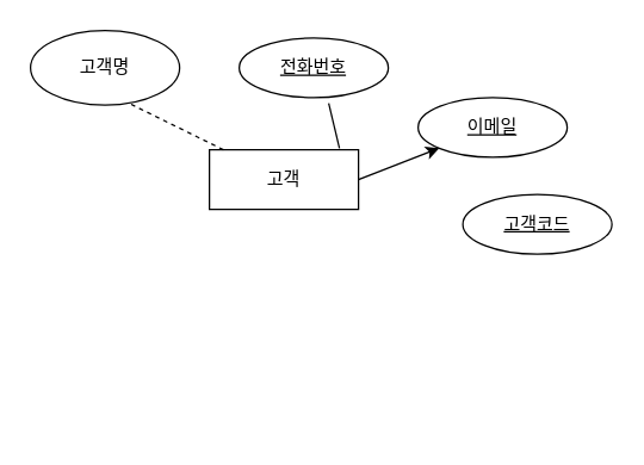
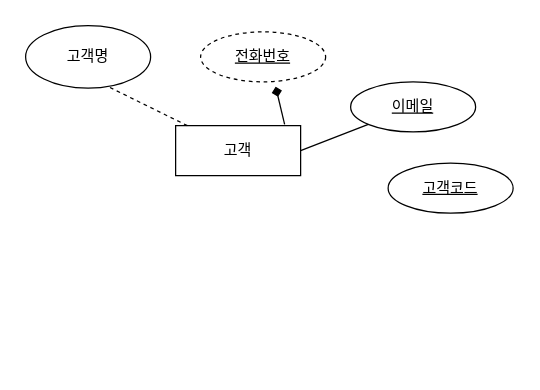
  <mxCell id="0" />
  <mxCell id="1" parent="0" />
  <mxCell id="2" style="edgeStyle=orthogonalEdgeStyle;rounded=0;orthogonalLoop=1;jettySize=auto;html=1;" edge="1" parent="1"><mxGeometry relative="1" as="geometry"><mxPoint x="150" y="290" as="targetPoint" /><mxPoint x="150" y="290" as="sourcePoint" /></mxGeometry></mxCell>
  <mxCell id="3" value="고객" style="whiteSpace=wrap;html=1;align=center;" vertex="1" parent="1"><mxGeometry x="140" y="100" width="100" height="40" as="geometry" /></mxCell>
- <mxCell id="4" value="전화번호" style="ellipse;whiteSpace=wrap;html=1;align=center;fontStyle=4;" vertex="1" parent="1"><mxGeometry x="160" y="25" width="100" height="40" as="geometry" /></mxCell>
- <mxCell id="5" value="" style="endArrow=none;html=1;rounded=0;entryX=0.6;entryY=1.095;entryDx=0;entryDy=0;entryPerimeter=0;exitX=0.872;exitY=-0.025;exitDx=0;exitDy=0;exitPerimeter=0;" edge="1" parent="1" source="3" target="4"><mxGeometry relative="1" as="geometry"><mxPoint x="170" y="200" as="sourcePoint" /><mxPoint x="330" y="200" as="targetPoint" /></mxGeometry></mxCell>
+ <mxCell id="4" value="전화번호" style="ellipse;whiteSpace=wrap;html=1;align=center;fontStyle=4;dashed=1;" vertex="1" parent="1"><mxGeometry x="160" y="25" width="100" height="40" as="geometry" /></mxCell>
+ <mxCell id="5" value="" style="endArrow=diamond;html=1;rounded=0;entryX=0.6;entryY=1.095;entryDx=0;entryDy=0;entryPerimeter=0;exitX=0.872;exitY=-0.025;exitDx=0;exitDy=0;exitPerimeter=0;" edge="1" parent="1" source="3" target="4"><mxGeometry relative="1" as="geometry"><mxPoint x="170" y="200" as="sourcePoint" /><mxPoint x="330" y="200" as="targetPoint" /></mxGeometry></mxCell>
  <mxCell id="6" value="고객명" style="ellipse;whiteSpace=wrap;html=1;align=center;" vertex="1" parent="1"><mxGeometry x="20" y="20" width="100" height="50" as="geometry" /></mxCell>
  <mxCell id="7" value="" style="endArrow=none;html=1;rounded=0;entryX=0.656;entryY=0.972;entryDx=0;entryDy=0;entryPerimeter=0;dashed=1;" edge="1" parent="1" source="3" target="6"><mxGeometry relative="1" as="geometry"><mxPoint x="170" y="200" as="sourcePoint" /><mxPoint x="330" y="200" as="targetPoint" /></mxGeometry></mxCell>
  <mxCell id="8" value="이메일" style="ellipse;whiteSpace=wrap;html=1;align=center;fontStyle=4;" vertex="1" parent="1"><mxGeometry x="280" y="65" width="100" height="40" as="geometry" /></mxCell>
- <mxCell id="9" value="" style="endArrow=classic;html=1;rounded=0;exitX=1;exitY=0.5;exitDx=0;exitDy=0;" edge="1" parent="1" source="3" target="8"><mxGeometry relative="1" as="geometry"><mxPoint x="170" y="200" as="sourcePoint" /><mxPoint x="330" y="200" as="targetPoint" /></mxGeometry></mxCell>
+ <mxCell id="9" value="" style="endArrow=none;html=1;rounded=0;exitX=1;exitY=0.5;exitDx=0;exitDy=0;" edge="1" parent="1" source="3" target="8"><mxGeometry relative="1" as="geometry"><mxPoint x="170" y="200" as="sourcePoint" /><mxPoint x="330" y="200" as="targetPoint" /></mxGeometry></mxCell>
  <mxCell id="10" value="고객코드&lt;br&gt;" style="ellipse;whiteSpace=wrap;html=1;align=center;fontStyle=4;" vertex="1" parent="1"><mxGeometry x="310" y="130" width="100" height="40" as="geometry" /></mxCell>
